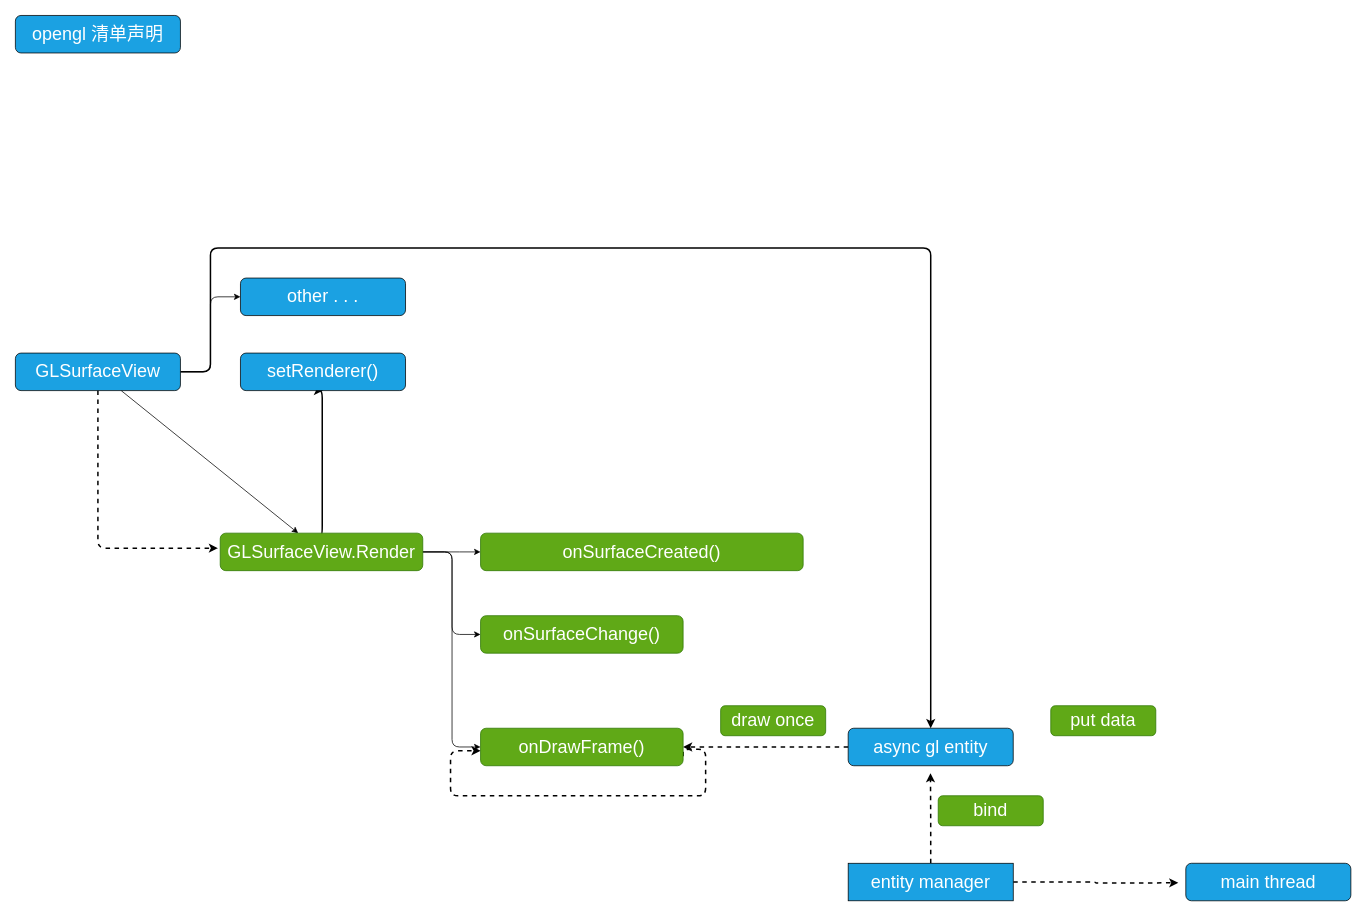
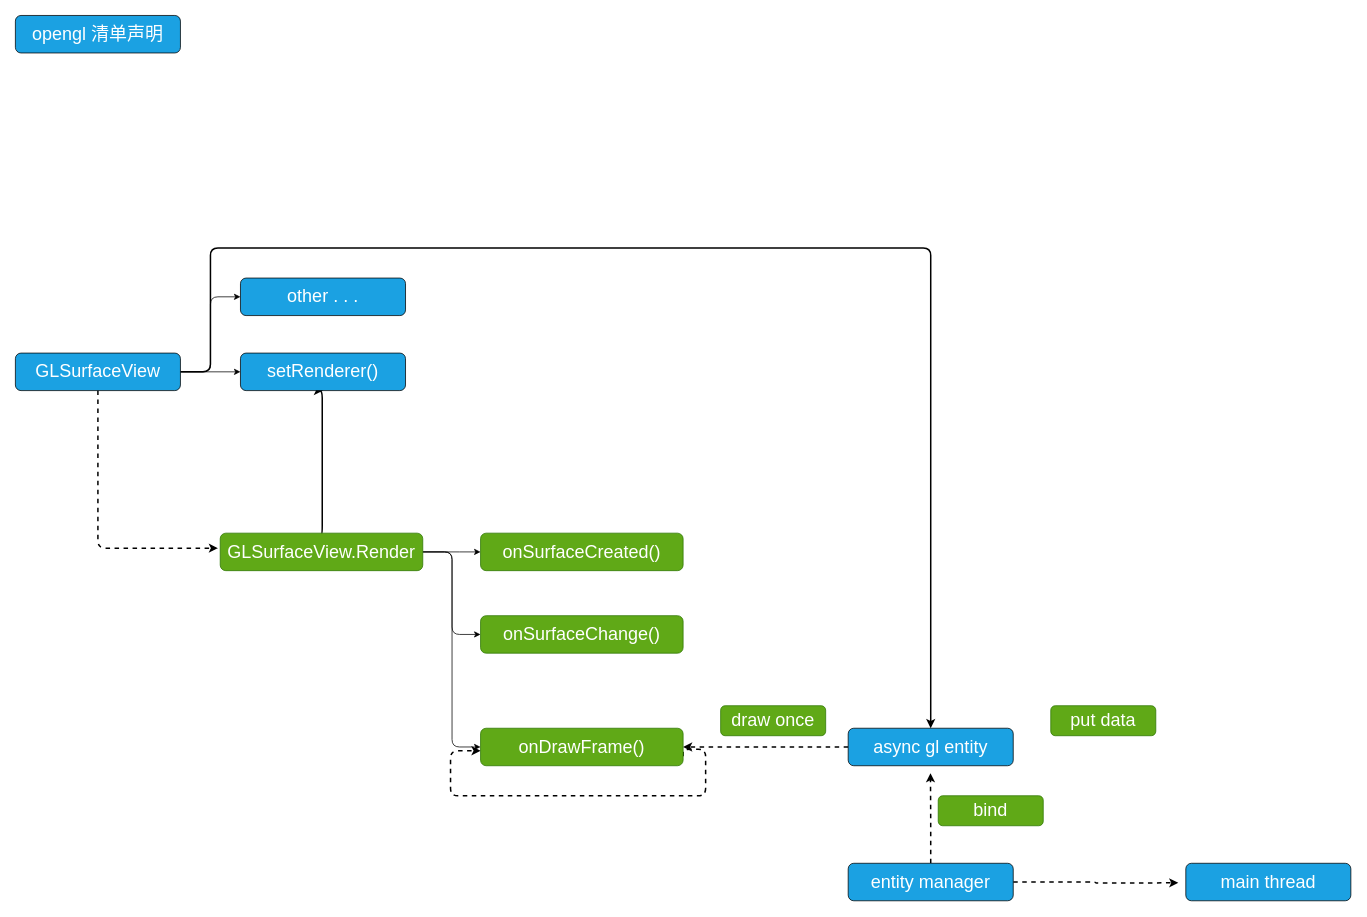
  <mxCell id="0" />
  <mxCell id="1" parent="0" />
- <mxCell id="2" value="" style="edgeStyle=none;html=1;" parent="1" source="6" target="11" edge="1"><mxGeometry relative="1" as="geometry" /></mxCell>
+ <mxCell id="2" value="" style="edgeStyle=none;html=1;" parent="1" source="6" target="12" edge="1"><mxGeometry relative="1" as="geometry" /></mxCell>
  <mxCell id="3" style="edgeStyle=elbowEdgeStyle;html=1;exitX=1;exitY=0.5;exitDx=0;exitDy=0;entryX=0;entryY=0.5;entryDx=0;entryDy=0;" parent="1" source="6" target="17" edge="1"><mxGeometry relative="1" as="geometry" /></mxCell>
  <mxCell id="4" style="edgeStyle=orthogonalEdgeStyle;html=1;exitX=0.5;exitY=1;exitDx=0;exitDy=0;strokeWidth=2;elbow=vertical;dashed=1;" parent="1" source="6" edge="1"><mxGeometry relative="1" as="geometry"><mxPoint x="290" y="730" as="targetPoint" /><Array as="points"><mxPoint x="130" y="730" /><mxPoint x="290" y="730" /></Array></mxGeometry></mxCell>
  <mxCell id="5" style="edgeStyle=orthogonalEdgeStyle;html=1;exitX=1;exitY=0.5;exitDx=0;exitDy=0;strokeWidth=2;elbow=vertical;" parent="1" source="6" target="20" edge="1"><mxGeometry relative="1" as="geometry"><Array as="points"><mxPoint x="280" y="495" /><mxPoint x="280" y="330" /><mxPoint x="1240" y="330" /></Array></mxGeometry></mxCell>
  <mxCell id="6" value="&lt;font color=&quot;#ffffff&quot;&gt;&lt;span style=&quot;font-size: 24px;&quot;&gt;GLSurfaceView&lt;br&gt;&lt;/span&gt;&lt;/font&gt;" style="rounded=1;whiteSpace=wrap;html=1;fillColor=#1BA1E2;" parent="1" vertex="1"><mxGeometry x="20" y="470" width="220" height="50" as="geometry" /></mxCell>
  <mxCell id="7" style="edgeStyle=elbowEdgeStyle;html=1;exitX=0.5;exitY=0;exitDx=0;exitDy=0;entryX=0.5;entryY=1;entryDx=0;entryDy=0;strokeWidth=2;" parent="1" source="11" target="12" edge="1"><mxGeometry relative="1" as="geometry" /></mxCell>
  <mxCell id="8" value="" style="edgeStyle=elbowEdgeStyle;html=1;" parent="1" source="11" target="13" edge="1"><mxGeometry relative="1" as="geometry" /></mxCell>
  <mxCell id="9" style="edgeStyle=elbowEdgeStyle;html=1;exitX=1;exitY=0.5;exitDx=0;exitDy=0;entryX=0;entryY=0.5;entryDx=0;entryDy=0;" parent="1" source="11" target="15" edge="1"><mxGeometry relative="1" as="geometry" /></mxCell>
  <mxCell id="10" style="edgeStyle=elbowEdgeStyle;html=1;exitX=1;exitY=0.5;exitDx=0;exitDy=0;entryX=0;entryY=0.5;entryDx=0;entryDy=0;" parent="1" source="11" target="16" edge="1"><mxGeometry relative="1" as="geometry" /></mxCell>
  <mxCell id="11" value="&lt;span style=&quot;font-family: Helvetica; font-size: 24px;&quot;&gt;GLSurfaceView.Render&lt;/span&gt;" style="rounded=1;whiteSpace=wrap;html=1;fillColor=#60a917;fontFamily=Comic Sans MS;fillStyle=auto;strokeColor=#2D7600;fontColor=#ffffff;" parent="1" vertex="1"><mxGeometry x="293" y="710" width="270" height="50" as="geometry" /></mxCell>
  <mxCell id="12" value="&lt;font color=&quot;#ffffff&quot;&gt;&lt;span style=&quot;font-size: 24px;&quot;&gt;setRenderer()&lt;br&gt;&lt;/span&gt;&lt;/font&gt;" style="rounded=1;whiteSpace=wrap;html=1;fillColor=#1BA1E2;" parent="1" vertex="1"><mxGeometry x="320" y="470" width="220" height="50" as="geometry" /></mxCell>
- <mxCell id="13" value="&lt;span style=&quot;font-family: Helvetica; font-size: 24px;&quot;&gt;onSurfaceCreated()&lt;/span&gt;" style="rounded=1;whiteSpace=wrap;html=1;fillColor=#60a917;fontFamily=Comic Sans MS;fillStyle=auto;strokeColor=#2D7600;fontColor=#ffffff;" parent="1" vertex="1"><mxGeometry x="640" y="710" width="430" height="50" as="geometry" /></mxCell>
+ <mxCell id="13" value="&lt;span style=&quot;font-family: Helvetica; font-size: 24px;&quot;&gt;onSurfaceCreated()&lt;/span&gt;" style="rounded=1;whiteSpace=wrap;html=1;fillColor=#60a917;fontFamily=Comic Sans MS;fillStyle=auto;strokeColor=#2D7600;fontColor=#ffffff;" parent="1" vertex="1"><mxGeometry x="640" y="710" width="270" height="50" as="geometry" /></mxCell>
  <mxCell id="14" style="edgeStyle=orthogonalEdgeStyle;html=1;exitX=1;exitY=0.75;exitDx=0;exitDy=0;dashed=1;strokeWidth=2;elbow=vertical;" parent="1" source="15" edge="1"><mxGeometry relative="1" as="geometry"><mxPoint x="640" y="1000" as="targetPoint" /><Array as="points"><mxPoint x="940" y="998" /><mxPoint x="940" y="1060" /><mxPoint x="600" y="1060" /><mxPoint x="600" y="1000" /></Array></mxGeometry></mxCell>
  <mxCell id="15" value="&lt;span style=&quot;font-family: Helvetica; font-size: 24px;&quot;&gt;onDrawFrame()&lt;/span&gt;" style="rounded=1;whiteSpace=wrap;html=1;fillColor=#60a917;fontFamily=Comic Sans MS;fillStyle=auto;strokeColor=#2D7600;fontColor=#ffffff;" parent="1" vertex="1"><mxGeometry x="640" y="970" width="270" height="50" as="geometry" /></mxCell>
  <mxCell id="16" value="&lt;span style=&quot;font-family: Helvetica; font-size: 24px;&quot;&gt;onSurfaceChange()&lt;/span&gt;" style="rounded=1;whiteSpace=wrap;html=1;fillColor=#60a917;fontFamily=Comic Sans MS;fillStyle=auto;strokeColor=#2D7600;fontColor=#ffffff;" parent="1" vertex="1"><mxGeometry x="640" y="820" width="270" height="50" as="geometry" /></mxCell>
  <mxCell id="17" value="&lt;font color=&quot;#ffffff&quot;&gt;&lt;span style=&quot;font-size: 24px;&quot;&gt;other . . .&lt;br&gt;&lt;/span&gt;&lt;/font&gt;" style="rounded=1;whiteSpace=wrap;html=1;fillColor=#1BA1E2;" parent="1" vertex="1"><mxGeometry x="320" y="370" width="220" height="50" as="geometry" /></mxCell>
  <mxCell id="18" value="&lt;font color=&quot;#ffffff&quot;&gt;&lt;span style=&quot;font-size: 24px;&quot;&gt;opengl 清单声明&lt;br&gt;&lt;/span&gt;&lt;/font&gt;" style="rounded=1;whiteSpace=wrap;html=1;fillColor=#1BA1E2;" parent="1" vertex="1"><mxGeometry x="20" y="20" width="220" height="50" as="geometry" /></mxCell>
  <mxCell id="19" style="edgeStyle=orthogonalEdgeStyle;html=1;exitX=0;exitY=0.5;exitDx=0;exitDy=0;entryX=1;entryY=0.5;entryDx=0;entryDy=0;dashed=1;strokeWidth=2;elbow=vertical;" parent="1" source="20" target="15" edge="1"><mxGeometry relative="1" as="geometry" /></mxCell>
  <mxCell id="20" value="&lt;font color=&quot;#ffffff&quot;&gt;&lt;span style=&quot;font-size: 24px;&quot;&gt;async gl entity&lt;br&gt;&lt;/span&gt;&lt;/font&gt;" style="rounded=1;whiteSpace=wrap;html=1;fillColor=#1BA1E2;" parent="1" vertex="1"><mxGeometry x="1130" y="970" width="220" height="50" as="geometry" /></mxCell>
  <mxCell id="21" value="&lt;font face=&quot;Helvetica&quot;&gt;&lt;span style=&quot;font-size: 24px;&quot;&gt;draw once&lt;/span&gt;&lt;/font&gt;" style="rounded=1;whiteSpace=wrap;html=1;fillColor=#60a917;fontFamily=Comic Sans MS;fillStyle=auto;strokeColor=#2D7600;fontColor=#ffffff;" parent="1" vertex="1"><mxGeometry x="960" y="940" width="140" height="40" as="geometry" /></mxCell>
  <mxCell id="22" value="&lt;font face=&quot;Helvetica&quot;&gt;&lt;span style=&quot;font-size: 24px;&quot;&gt;put data&lt;/span&gt;&lt;/font&gt;" style="rounded=1;whiteSpace=wrap;html=1;fillColor=#60a917;fontFamily=Comic Sans MS;fillStyle=auto;strokeColor=#2D7600;fontColor=#ffffff;" parent="1" vertex="1"><mxGeometry x="1400" y="940" width="140" height="40" as="geometry" /></mxCell>
  <mxCell id="23" style="edgeStyle=orthogonalEdgeStyle;html=1;exitX=0.5;exitY=0;exitDx=0;exitDy=0;dashed=1;strokeWidth=2;elbow=vertical;" parent="1" source="25" edge="1"><mxGeometry relative="1" as="geometry"><mxPoint x="1239.667" y="1030" as="targetPoint" /></mxGeometry></mxCell>
  <mxCell id="24" style="edgeStyle=orthogonalEdgeStyle;html=1;exitX=1;exitY=0.5;exitDx=0;exitDy=0;dashed=1;strokeWidth=2;elbow=vertical;" parent="1" source="25" edge="1"><mxGeometry relative="1" as="geometry"><mxPoint x="1570" y="1176" as="targetPoint" /></mxGeometry></mxCell>
- <mxCell id="25" value="&lt;font color=&quot;#ffffff&quot;&gt;&lt;span style=&quot;font-size: 24px;&quot;&gt;entity manager&lt;br&gt;&lt;/span&gt;&lt;/font&gt;" style="whiteSpace=wrap;html=1;fillColor=#1BA1E2;rounded=0;" parent="1" vertex="1"><mxGeometry x="1130" y="1150" width="220" height="50" as="geometry" /></mxCell>
+ <mxCell id="25" value="&lt;font color=&quot;#ffffff&quot;&gt;&lt;span style=&quot;font-size: 24px;&quot;&gt;entity manager&lt;br&gt;&lt;/span&gt;&lt;/font&gt;" style="rounded=1;whiteSpace=wrap;html=1;fillColor=#1BA1E2;" parent="1" vertex="1"><mxGeometry x="1130" y="1150" width="220" height="50" as="geometry" /></mxCell>
  <mxCell id="26" value="&lt;font face=&quot;Helvetica&quot;&gt;&lt;span style=&quot;font-size: 24px;&quot;&gt;bind&lt;/span&gt;&lt;/font&gt;" style="rounded=1;whiteSpace=wrap;html=1;fillColor=#60a917;fontFamily=Comic Sans MS;fillStyle=auto;strokeColor=#2D7600;fontColor=#ffffff;" parent="1" vertex="1"><mxGeometry x="1250" y="1060" width="140" height="40" as="geometry" /></mxCell>
  <mxCell id="27" value="&lt;font color=&quot;#ffffff&quot;&gt;&lt;span style=&quot;font-size: 24px;&quot;&gt;main thread&lt;br&gt;&lt;/span&gt;&lt;/font&gt;" style="rounded=1;whiteSpace=wrap;html=1;fillColor=#1BA1E2;" parent="1" vertex="1"><mxGeometry x="1580" y="1150" width="220" height="50" as="geometry" /></mxCell>
